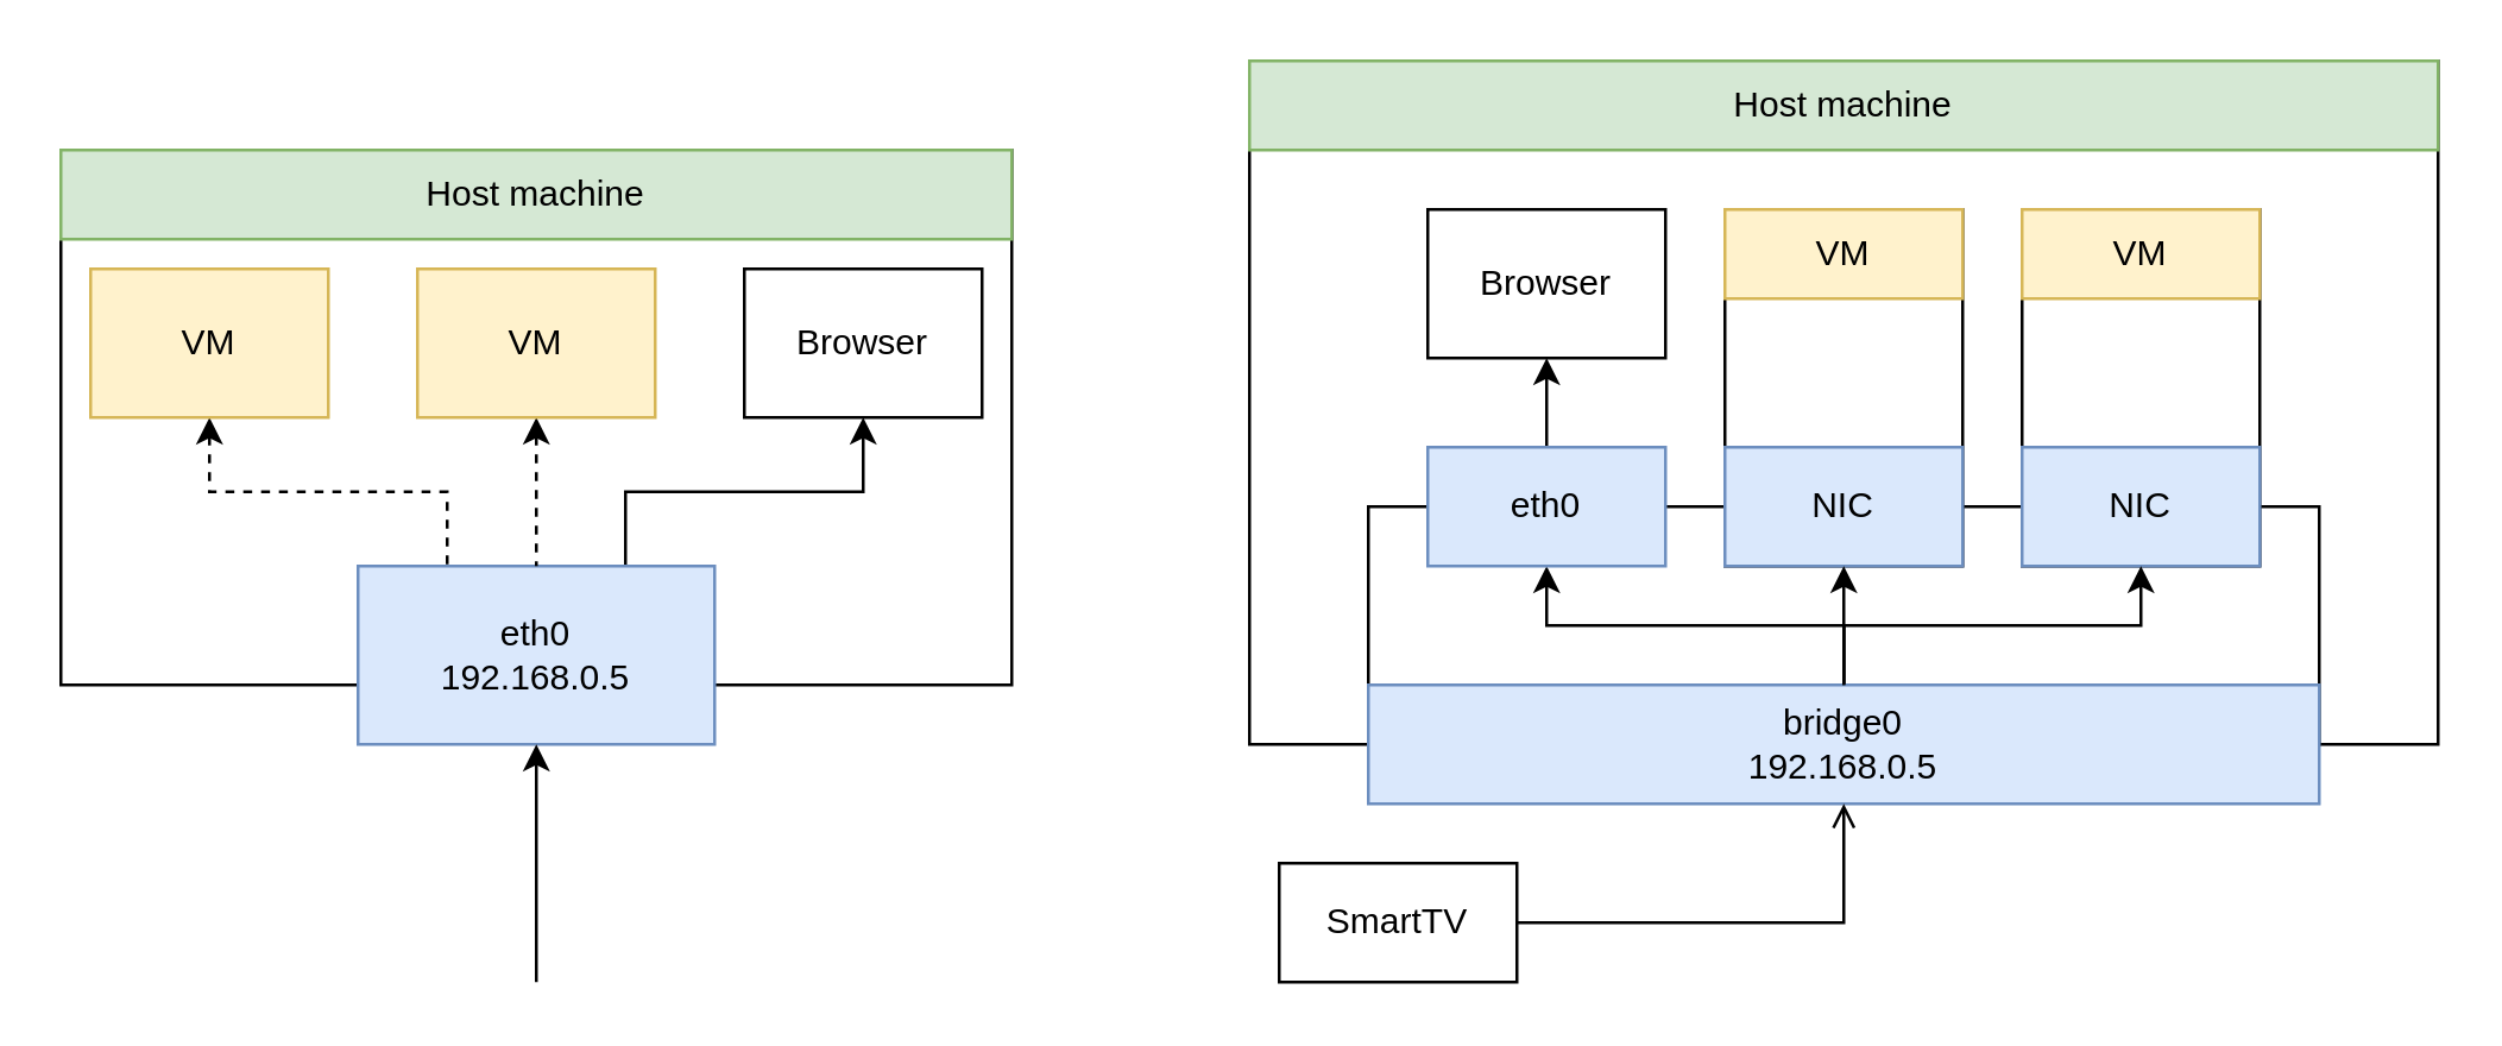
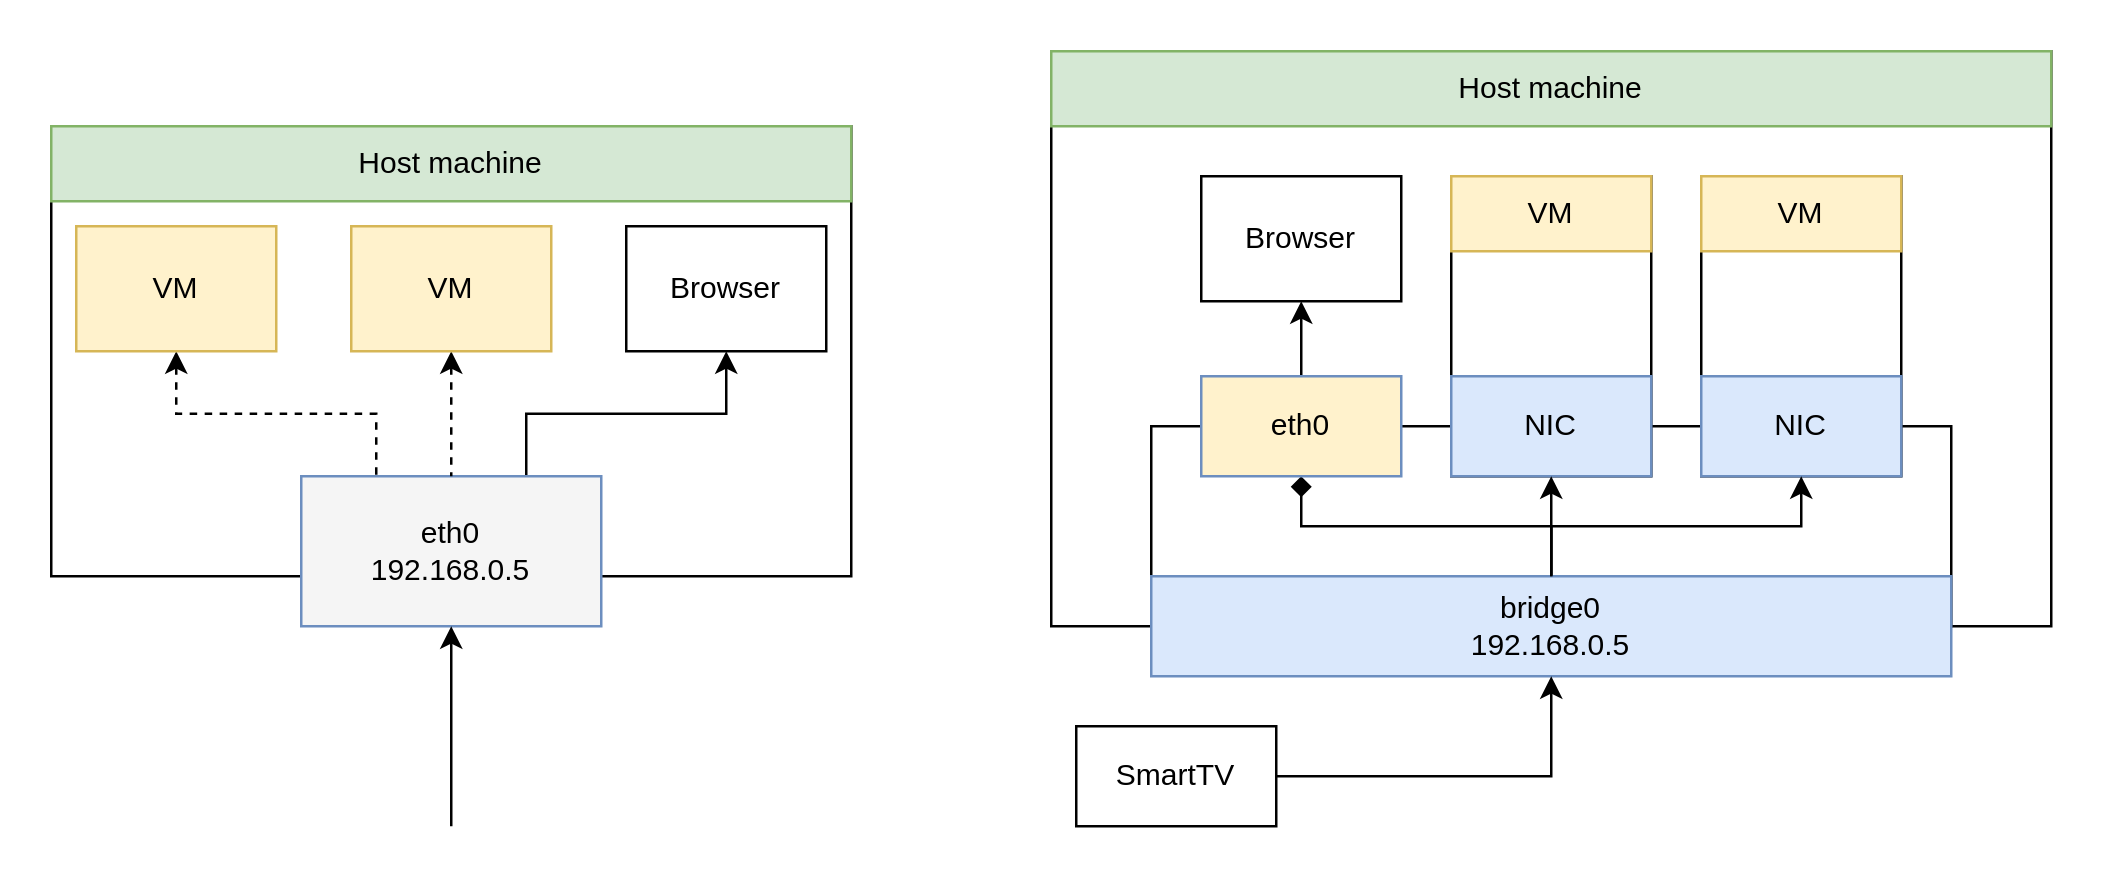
  <mxCell id="0" />
  <mxCell id="1" parent="0" />
  <mxCell id="2" value="" style="rounded=0;whiteSpace=wrap;html=1;" vertex="1" parent="1"><mxGeometry x="20" y="50" width="320" height="180" as="geometry" /></mxCell>
  <mxCell id="3" style="edgeStyle=orthogonalEdgeStyle;rounded=0;orthogonalLoop=1;jettySize=auto;html=1;exitX=0.75;exitY=0;exitDx=0;exitDy=0;entryX=0.5;entryY=1;entryDx=0;entryDy=0;" edge="1" parent="1" source="4" target="13"><mxGeometry relative="1" as="geometry" /></mxCell>
- <mxCell id="4" value="&lt;div&gt;eth0&lt;/div&gt;&lt;div&gt;192.168.0.5&lt;br&gt;&lt;/div&gt;" style="rounded=0;whiteSpace=wrap;html=1;fillColor=#dae8fc;strokeColor=#6c8ebf;" vertex="1" parent="1"><mxGeometry x="120" y="190" width="120" height="60" as="geometry" /></mxCell>
+ <mxCell id="4" value="&lt;div&gt;eth0&lt;/div&gt;&lt;div&gt;192.168.0.5&lt;br&gt;&lt;/div&gt;" style="rounded=0;whiteSpace=wrap;html=1;fillColor=#f5f5f5;strokeColor=#6c8ebf;" vertex="1" parent="1"><mxGeometry x="120" y="190" width="120" height="60" as="geometry" /></mxCell>
  <mxCell id="5" value="Host machine" style="text;html=1;align=center;verticalAlign=middle;whiteSpace=wrap;rounded=0;fillColor=#d5e8d4;strokeColor=#82b366;" vertex="1" parent="1"><mxGeometry x="20" y="50" width="320" height="30" as="geometry" /></mxCell>
  <mxCell id="6" style="edgeStyle=orthogonalEdgeStyle;rounded=0;orthogonalLoop=1;jettySize=auto;html=1;exitX=0.5;exitY=1;exitDx=0;exitDy=0;entryX=0.25;entryY=0;entryDx=0;entryDy=0;dashed=1;startArrow=classic;startFill=1;endArrow=none;endFill=0;" edge="1" parent="1" source="7" target="4"><mxGeometry relative="1" as="geometry" /></mxCell>
  <mxCell id="7" value="VM" style="rounded=0;whiteSpace=wrap;html=1;fillColor=#fff2cc;strokeColor=#d6b656;" vertex="1" parent="1"><mxGeometry x="30" y="90" width="80" height="50" as="geometry" /></mxCell>
  <mxCell id="8" style="edgeStyle=orthogonalEdgeStyle;rounded=0;orthogonalLoop=1;jettySize=auto;html=1;exitX=0.5;exitY=1;exitDx=0;exitDy=0;dashed=1;startArrow=classic;startFill=1;endArrow=none;endFill=0;" edge="1" parent="1" source="9"><mxGeometry relative="1" as="geometry"><mxPoint x="180" y="190" as="targetPoint" /></mxGeometry></mxCell>
  <mxCell id="9" value="VM" style="rounded=0;whiteSpace=wrap;html=1;fillColor=#fff2cc;strokeColor=#d6b656;" vertex="1" parent="1"><mxGeometry x="140" y="90" width="80" height="50" as="geometry" /></mxCell>
  <mxCell id="10" value="" style="endArrow=classic;html=1;rounded=0;entryX=0.5;entryY=1;entryDx=0;entryDy=0;" edge="1" parent="1" target="4"><mxGeometry width="50" height="50" relative="1" as="geometry"><mxPoint x="180" y="330" as="sourcePoint" /><mxPoint x="210" y="320" as="targetPoint" /></mxGeometry></mxCell>
  <mxCell id="11" value="" style="rounded=0;whiteSpace=wrap;html=1;" vertex="1" parent="1"><mxGeometry x="420" y="20" width="400" height="230" as="geometry" /></mxCell>
  <mxCell id="12" value="" style="rounded=0;whiteSpace=wrap;html=1;" vertex="1" parent="1"><mxGeometry x="460" y="170" width="320" height="80" as="geometry" /></mxCell>
  <mxCell id="13" value="Browser" style="rounded=0;whiteSpace=wrap;html=1;" vertex="1" parent="1"><mxGeometry x="250" y="90" width="80" height="50" as="geometry" /></mxCell>
- <mxCell id="14" style="edgeStyle=orthogonalEdgeStyle;rounded=0;orthogonalLoop=1;jettySize=auto;html=1;exitX=0.5;exitY=0;exitDx=0;exitDy=0;entryX=0.5;entryY=1;entryDx=0;entryDy=0;" edge="1" parent="1" source="15" target="17"><mxGeometry relative="1" as="geometry"><Array as="points"><mxPoint x="620" y="210" /><mxPoint x="520" y="210" /></Array></mxGeometry></mxCell>
+ <mxCell id="14" style="edgeStyle=orthogonalEdgeStyle;rounded=0;orthogonalLoop=1;jettySize=auto;html=1;exitX=0.5;exitY=0;exitDx=0;exitDy=0;entryX=0.5;entryY=1;entryDx=0;entryDy=0;endArrow=diamond;" edge="1" parent="1" source="15" target="17"><mxGeometry relative="1" as="geometry"><Array as="points"><mxPoint x="620" y="210" /><mxPoint x="520" y="210" /></Array></mxGeometry></mxCell>
  <mxCell id="15" value="&lt;div&gt;bridge0&lt;/div&gt;&lt;div&gt;192.168.0.5&lt;br&gt;&lt;/div&gt;" style="text;html=1;align=center;verticalAlign=middle;whiteSpace=wrap;rounded=0;fillColor=#dae8fc;strokeColor=#6c8ebf;" vertex="1" parent="1"><mxGeometry x="460" y="230" width="320" height="40" as="geometry" /></mxCell>
  <mxCell id="16" style="edgeStyle=orthogonalEdgeStyle;rounded=0;orthogonalLoop=1;jettySize=auto;html=1;exitX=0.5;exitY=0;exitDx=0;exitDy=0;" edge="1" parent="1" source="17" target="18"><mxGeometry relative="1" as="geometry" /></mxCell>
- <mxCell id="17" value="eth0" style="rounded=0;whiteSpace=wrap;html=1;fillColor=#dae8fc;strokeColor=#6c8ebf;" vertex="1" parent="1"><mxGeometry x="480" y="150" width="80" height="40" as="geometry" /></mxCell>
+ <mxCell id="17" value="eth0" style="rounded=0;whiteSpace=wrap;html=1;fillColor=#fff2cc;strokeColor=#6c8ebf;" vertex="1" parent="1"><mxGeometry x="480" y="150" width="80" height="40" as="geometry" /></mxCell>
  <mxCell id="18" value="Browser" style="rounded=0;whiteSpace=wrap;html=1;" vertex="1" parent="1"><mxGeometry x="480" y="70" width="80" height="50" as="geometry" /></mxCell>
  <mxCell id="19" value="" style="rounded=0;whiteSpace=wrap;html=1;" vertex="1" parent="1"><mxGeometry x="580" y="70" width="80" height="120" as="geometry" /></mxCell>
  <mxCell id="20" value="" style="rounded=0;whiteSpace=wrap;html=1;" vertex="1" parent="1"><mxGeometry x="680" y="70" width="80" height="120" as="geometry" /></mxCell>
  <mxCell id="21" value="&lt;div&gt;VM&lt;/div&gt;" style="text;html=1;align=center;verticalAlign=middle;whiteSpace=wrap;rounded=0;fillColor=#fff2cc;strokeColor=#d6b656;" vertex="1" parent="1"><mxGeometry x="580" y="70" width="80" height="30" as="geometry" /></mxCell>
  <mxCell id="22" value="&lt;div&gt;VM&lt;/div&gt;" style="text;html=1;align=center;verticalAlign=middle;whiteSpace=wrap;rounded=0;fillColor=#fff2cc;strokeColor=#d6b656;" vertex="1" parent="1"><mxGeometry x="680" y="70" width="80" height="30" as="geometry" /></mxCell>
  <mxCell id="23" value="NIC" style="rounded=0;whiteSpace=wrap;html=1;fillColor=#dae8fc;strokeColor=#6c8ebf;" vertex="1" parent="1"><mxGeometry x="580" y="150" width="80" height="40" as="geometry" /></mxCell>
  <mxCell id="24" value="NIC" style="rounded=0;whiteSpace=wrap;html=1;fillColor=#dae8fc;strokeColor=#6c8ebf;" vertex="1" parent="1"><mxGeometry x="680" y="150" width="80" height="40" as="geometry" /></mxCell>
  <mxCell id="25" value="Host machine" style="text;html=1;align=center;verticalAlign=middle;whiteSpace=wrap;rounded=0;fillColor=#d5e8d4;strokeColor=#82b366;" vertex="1" parent="1"><mxGeometry x="420" y="20" width="400" height="30" as="geometry" /></mxCell>
  <mxCell id="26" value="" style="endArrow=classic;html=1;rounded=0;entryX=0.5;entryY=1;entryDx=0;entryDy=0;exitX=0.5;exitY=0;exitDx=0;exitDy=0;" edge="1" parent="1" source="15" target="23"><mxGeometry width="50" height="50" relative="1" as="geometry"><mxPoint x="420" y="350" as="sourcePoint" /><mxPoint x="470" y="300" as="targetPoint" /></mxGeometry></mxCell>
  <mxCell id="27" value="" style="endArrow=classic;html=1;rounded=0;entryX=0.5;entryY=1;entryDx=0;entryDy=0;exitX=0.5;exitY=0;exitDx=0;exitDy=0;edgeStyle=orthogonalEdgeStyle;" edge="1" parent="1" source="15" target="24"><mxGeometry width="50" height="50" relative="1" as="geometry"><mxPoint x="700" y="370" as="sourcePoint" /><mxPoint x="750" y="320" as="targetPoint" /></mxGeometry></mxCell>
- <mxCell id="28" style="edgeStyle=orthogonalEdgeStyle;rounded=0;orthogonalLoop=1;jettySize=auto;html=1;exitX=1;exitY=0.5;exitDx=0;exitDy=0;entryX=0.5;entryY=1;entryDx=0;entryDy=0;endArrow=open;" edge="1" parent="1" source="29" target="15"><mxGeometry relative="1" as="geometry" /></mxCell>
+ <mxCell id="28" style="edgeStyle=orthogonalEdgeStyle;rounded=0;orthogonalLoop=1;jettySize=auto;html=1;exitX=1;exitY=0.5;exitDx=0;exitDy=0;entryX=0.5;entryY=1;entryDx=0;entryDy=0;" edge="1" parent="1" source="29" target="15"><mxGeometry relative="1" as="geometry" /></mxCell>
  <mxCell id="29" value="SmartTV" style="rounded=0;whiteSpace=wrap;html=1;" vertex="1" parent="1"><mxGeometry x="430" y="290" width="80" height="40" as="geometry" /></mxCell>
